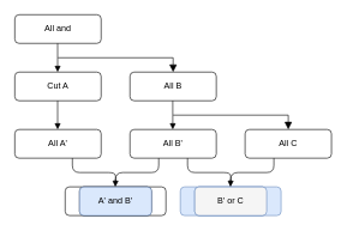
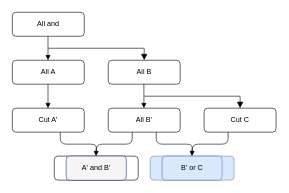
  <mxCell id="0" />
  <mxCell id="1" parent="0" />
  <mxCell id="2" value="All and" style="rounded=1;whiteSpace=wrap;html=1;" parent="1" vertex="1"><mxGeometry x="20" y="20" width="120" height="40" as="geometry" /></mxCell>
- <mxCell id="3" value="Cut A" style="rounded=1;whiteSpace=wrap;html=1;" parent="1" vertex="1"><mxGeometry x="20" y="100" width="120" height="40" as="geometry" /></mxCell>
+ <mxCell id="3" value="All A" style="rounded=1;whiteSpace=wrap;html=1;" parent="1" vertex="1"><mxGeometry x="20" y="100" width="120" height="40" as="geometry" /></mxCell>
  <mxCell id="4" value="All B" style="rounded=1;whiteSpace=wrap;html=1;" parent="1" vertex="1"><mxGeometry x="180" y="100" width="120" height="40" as="geometry" /></mxCell>
- <mxCell id="5" value="All A'" style="rounded=1;whiteSpace=wrap;html=1;" parent="1" vertex="1"><mxGeometry x="20" y="180" width="120" height="40" as="geometry" /></mxCell>
+ <mxCell id="5" value="Cut A'" style="rounded=1;whiteSpace=wrap;html=1;" parent="1" vertex="1"><mxGeometry x="20" y="180" width="120" height="40" as="geometry" /></mxCell>
  <mxCell id="6" value="All B'" style="rounded=1;whiteSpace=wrap;html=1;" parent="1" vertex="1"><mxGeometry x="180" y="180" width="120" height="40" as="geometry" /></mxCell>
- <mxCell id="7" value="All C" style="rounded=1;whiteSpace=wrap;html=1;" parent="1" vertex="1"><mxGeometry x="340" y="180" width="120" height="40" as="geometry" /></mxCell>
+ <mxCell id="7" value="Cut C" style="rounded=1;whiteSpace=wrap;html=1;" parent="1" vertex="1"><mxGeometry x="340" y="180" width="120" height="40" as="geometry" /></mxCell>
  <mxCell id="8" value="" style="rounded=1;whiteSpace=wrap;html=1;fillColor=none;" parent="1" vertex="1"><mxGeometry x="90" y="260" width="120" height="40" as="geometry" /></mxCell>
  <mxCell id="9" value="" style="rounded=1;whiteSpace=wrap;html=1;fillColor=none;" parent="1" vertex="1"><mxGeometry x="110" y="260" width="120" height="40" as="geometry" /></mxCell>
  <mxCell id="10" value="" style="shape=curlyBracket;whiteSpace=wrap;html=1;rounded=1;flipH=1;labelPosition=right;verticalLabelPosition=middle;align=left;verticalAlign=middle;rotation=90;" parent="1" vertex="1"><mxGeometry x="140" y="180" width="40" height="120" as="geometry" /></mxCell>
  <mxCell id="11" value="" style="rounded=1;whiteSpace=wrap;html=1;fillColor=#dae8fc;strokeColor=#6c8ebf;" parent="1" vertex="1"><mxGeometry x="250" y="260" width="120" height="40" as="geometry" /></mxCell>
- <mxCell id="12" value="A' and B'" style="rounded=1;whiteSpace=wrap;html=1;fillColor=#dae8fc;strokeColor=#6c8ebf;fillStyle=solid;" parent="1" vertex="1"><mxGeometry x="110" y="260" width="100" height="40" as="geometry" /></mxCell>
+ <mxCell id="12" value="A' and B'" style="rounded=1;whiteSpace=wrap;html=1;fillColor=#f5f5f5;strokeColor=#6c8ebf;fillStyle=solid;" parent="1" vertex="1"><mxGeometry x="110" y="260" width="100" height="40" as="geometry" /></mxCell>
  <mxCell id="13" value="" style="rounded=1;whiteSpace=wrap;html=1;fillColor=#dae8fc;strokeColor=#6c8ebf;" parent="1" vertex="1"><mxGeometry x="270" y="260" width="120" height="40" as="geometry" /></mxCell>
  <mxCell id="14" value="" style="shape=curlyBracket;whiteSpace=wrap;html=1;rounded=1;flipH=1;labelPosition=right;verticalLabelPosition=middle;align=left;verticalAlign=middle;rotation=90;" parent="1" vertex="1"><mxGeometry x="300" y="180" width="40" height="120" as="geometry" /></mxCell>
- <mxCell id="15" value="B' or C" style="rounded=1;whiteSpace=wrap;html=1;fillColor=#f5f5f5;strokeColor=#6c8ebf;fillStyle=solid;" parent="1" vertex="1"><mxGeometry x="270" y="260" width="100" height="40" as="geometry" /></mxCell>
+ <mxCell id="15" value="B' or C" style="rounded=1;whiteSpace=wrap;html=1;fillColor=#dae8fc;strokeColor=#6c8ebf;fillStyle=solid;" parent="1" vertex="1"><mxGeometry x="270" y="260" width="100" height="40" as="geometry" /></mxCell>
  <mxCell id="16" value="" style="endArrow=block;html=1;rounded=0;endFill=1;" parent="1" edge="1"><mxGeometry width="50" height="50" relative="1" as="geometry"><mxPoint x="79.5" y="60" as="sourcePoint" /><mxPoint x="79.5" y="100" as="targetPoint" /></mxGeometry></mxCell>
  <mxCell id="17" value="" style="endArrow=block;html=1;rounded=0;endFill=1;" parent="1" edge="1"><mxGeometry width="50" height="50" relative="1" as="geometry"><mxPoint x="79.5" y="140" as="sourcePoint" /><mxPoint x="79.5" y="180" as="targetPoint" /></mxGeometry></mxCell>
  <mxCell id="18" value="" style="endArrow=block;html=1;rounded=0;endFill=1;" parent="1" edge="1"><mxGeometry width="50" height="50" relative="1" as="geometry"><mxPoint x="239.5" y="140" as="sourcePoint" /><mxPoint x="239.5" y="180" as="targetPoint" /></mxGeometry></mxCell>
  <mxCell id="19" value="" style="endArrow=block;html=1;rounded=0;endFill=1;" parent="1" edge="1"><mxGeometry width="50" height="50" relative="1" as="geometry"><mxPoint x="320" y="250" as="sourcePoint" /><mxPoint x="319.67" y="260" as="targetPoint" /></mxGeometry></mxCell>
  <mxCell id="20" value="" style="endArrow=block;html=1;rounded=0;endFill=1;" parent="1" edge="1"><mxGeometry width="50" height="50" relative="1" as="geometry"><mxPoint x="160" y="250" as="sourcePoint" /><mxPoint x="159.67" y="260" as="targetPoint" /></mxGeometry></mxCell>
  <mxCell id="21" value="" style="edgeStyle=segmentEdgeStyle;endArrow=block;html=1;curved=0;rounded=0;endSize=8;startSize=8;entryX=0.5;entryY=0;entryDx=0;entryDy=0;endFill=1;" parent="1" target="4" edge="1"><mxGeometry width="50" height="50" relative="1" as="geometry"><mxPoint x="80" y="80" as="sourcePoint" /><mxPoint x="220" y="15" as="targetPoint" /></mxGeometry></mxCell>
  <mxCell id="22" value="" style="edgeStyle=segmentEdgeStyle;endArrow=block;html=1;curved=0;rounded=0;endSize=8;startSize=8;entryX=0.5;entryY=0;entryDx=0;entryDy=0;endFill=1;" parent="1" edge="1"><mxGeometry width="50" height="50" relative="1" as="geometry"><mxPoint x="240" y="160" as="sourcePoint" /><mxPoint x="400" y="180" as="targetPoint" /></mxGeometry></mxCell>
